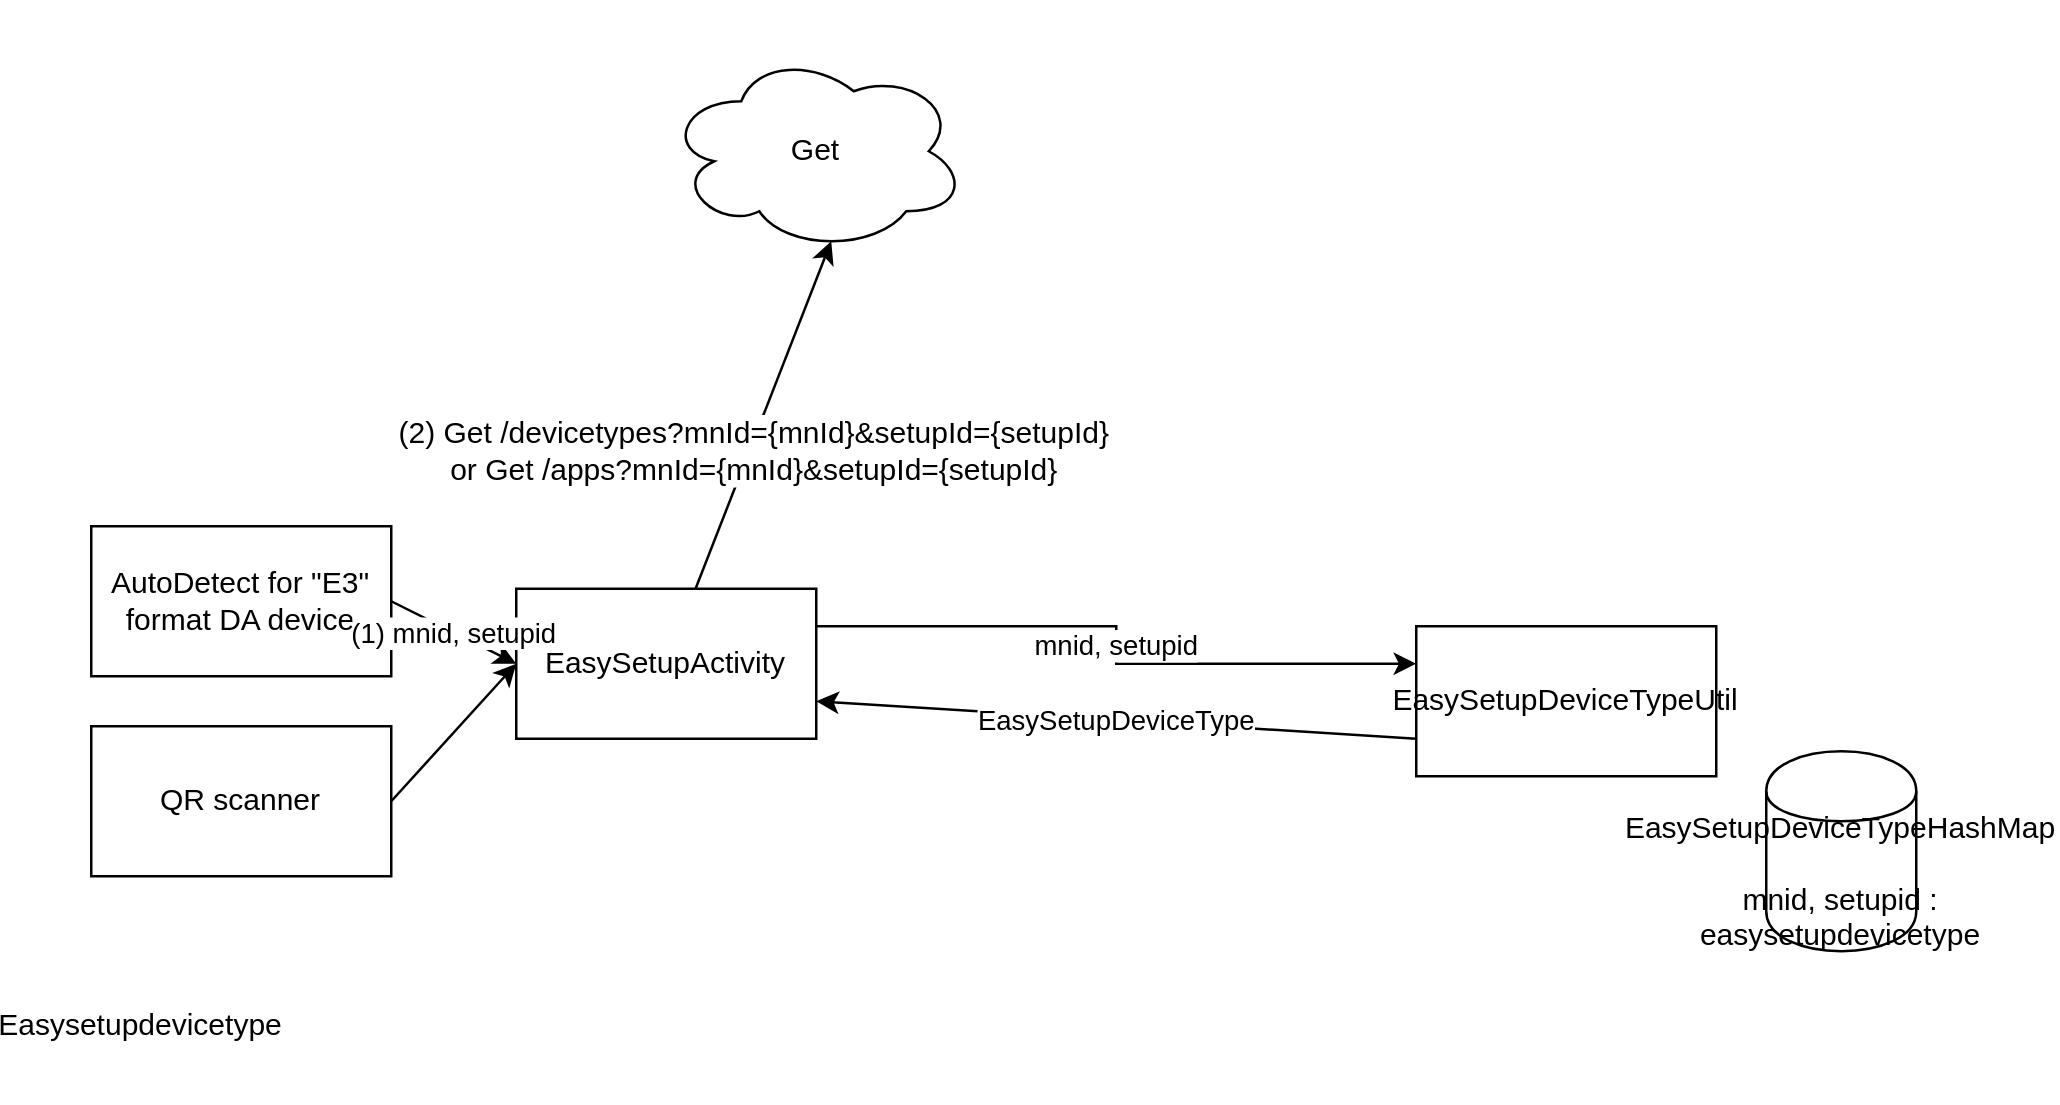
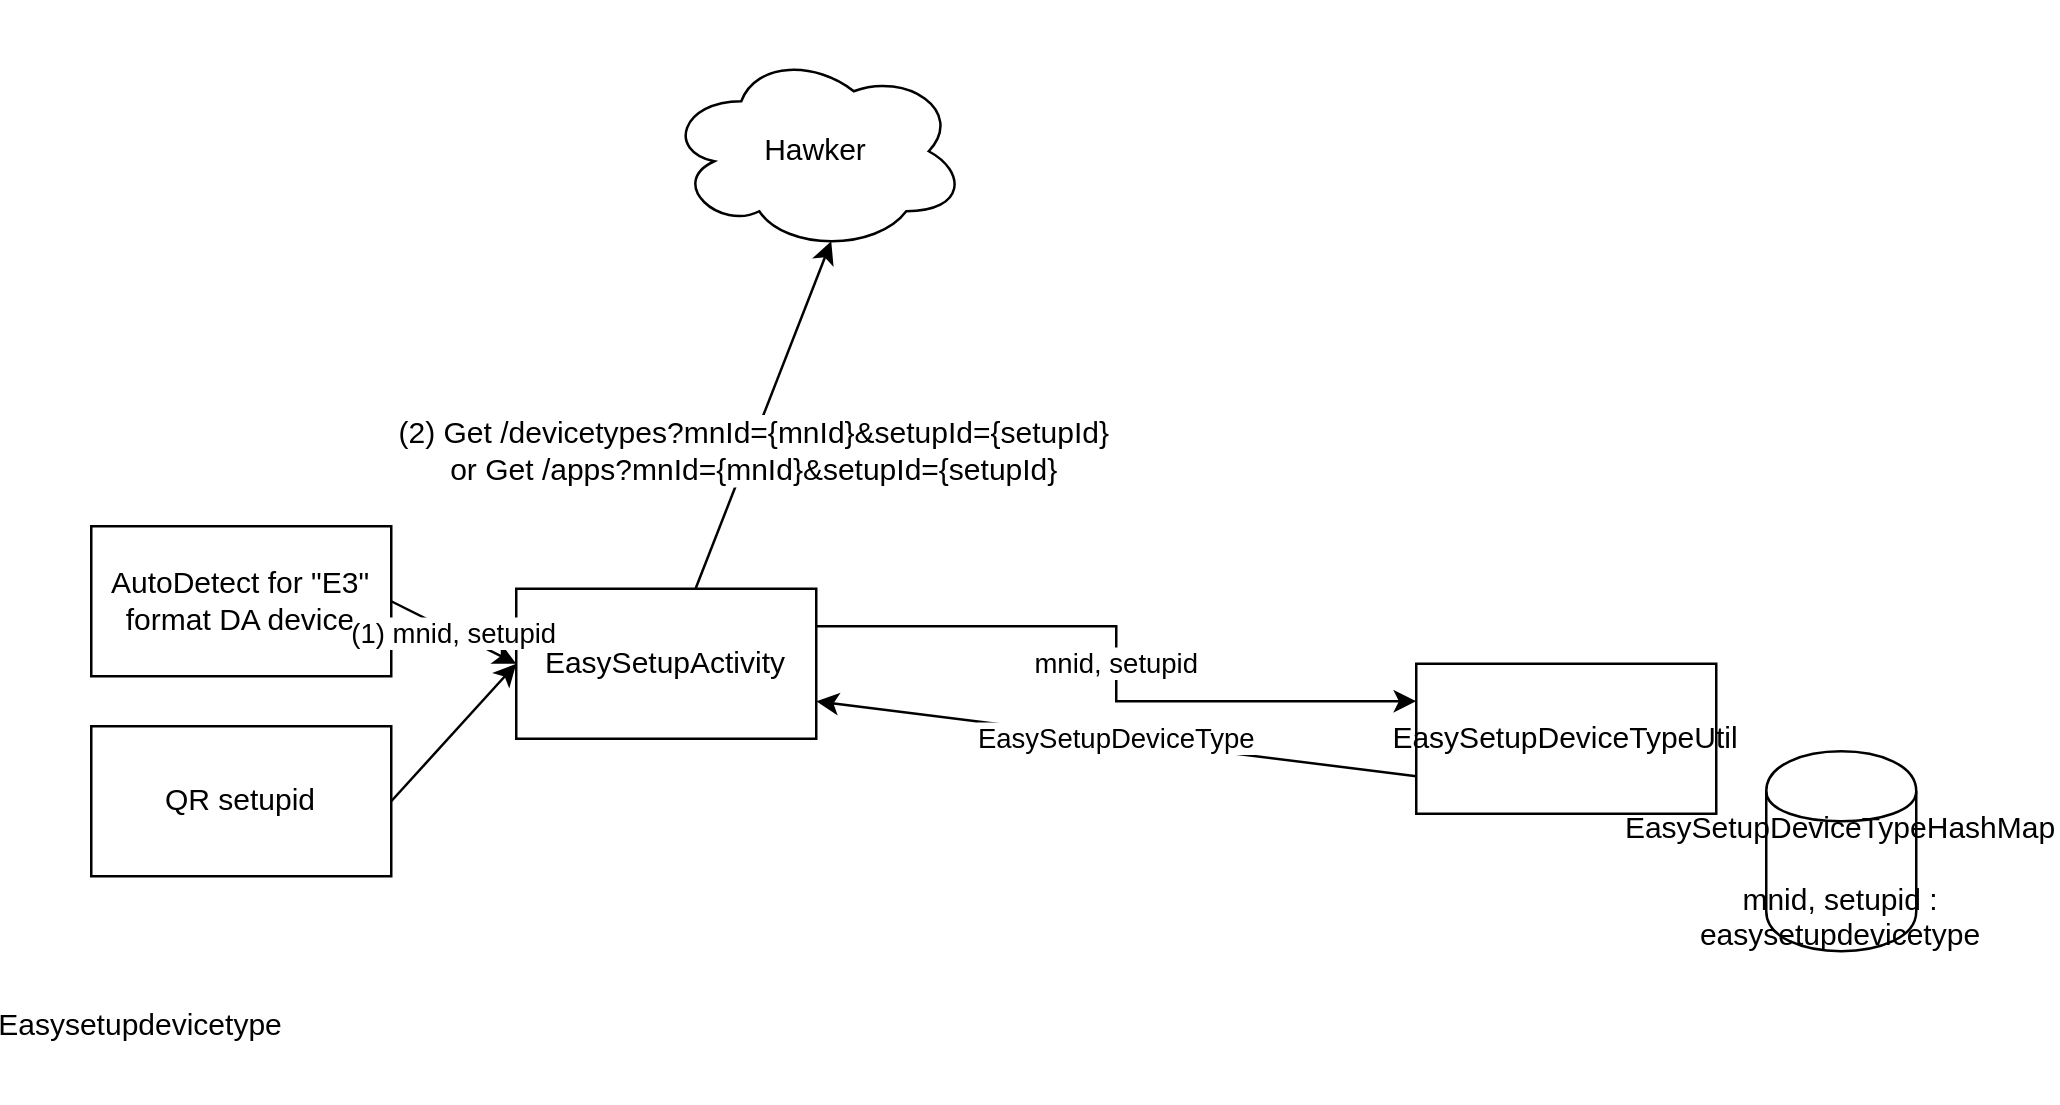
  <mxCell id="0" />
  <mxCell id="1" parent="0" />
  <mxCell id="2" value="AutoDetect for &quot;E3&quot; format DA device" style="rounded=0;whiteSpace=wrap;html=1;" vertex="1" parent="1"><mxGeometry x="20" y="210" width="120" height="60" as="geometry" /></mxCell>
- <mxCell id="3" value="QR scanner" style="rounded=0;whiteSpace=wrap;html=1;" vertex="1" parent="1"><mxGeometry x="20" y="290" width="120" height="60" as="geometry" /></mxCell>
+ <mxCell id="3" value="QR setupid" style="rounded=0;whiteSpace=wrap;html=1;" vertex="1" parent="1"><mxGeometry x="20" y="290" width="120" height="60" as="geometry" /></mxCell>
  <mxCell id="4" value="mnid, setupid" style="edgeStyle=orthogonalEdgeStyle;rounded=0;orthogonalLoop=1;jettySize=auto;html=1;exitX=1;exitY=0.25;exitDx=0;exitDy=0;entryX=0;entryY=0.25;entryDx=0;entryDy=0;" edge="1" parent="1" source="5" target="11"><mxGeometry relative="1" as="geometry" /></mxCell>
  <mxCell id="5" value="EasySetupActivity" style="rounded=0;whiteSpace=wrap;html=1;" vertex="1" parent="1"><mxGeometry x="190" y="235" width="120" height="60" as="geometry" /></mxCell>
  <mxCell id="6" value="" style="endArrow=classic;html=1;entryX=0;entryY=0.5;entryDx=0;entryDy=0;exitX=1;exitY=0.5;exitDx=0;exitDy=0;" edge="1" parent="1" source="3" target="5"><mxGeometry width="50" height="50" relative="1" as="geometry"><mxPoint x="20" y="420" as="sourcePoint" /><mxPoint x="70" y="370" as="targetPoint" /></mxGeometry></mxCell>
  <mxCell id="7" value="(1) mnid, setupid" style="endArrow=classic;html=1;exitX=1;exitY=0.5;exitDx=0;exitDy=0;entryX=0;entryY=0.5;entryDx=0;entryDy=0;" edge="1" parent="1" source="2" target="5"><mxGeometry width="50" height="50" relative="1" as="geometry"><mxPoint x="20" y="420" as="sourcePoint" /><mxPoint x="70" y="370" as="targetPoint" /></mxGeometry></mxCell>
- <mxCell id="8" value="Get" style="ellipse;shape=cloud;whiteSpace=wrap;html=1;" vertex="1" parent="1"><mxGeometry x="250" y="20" width="120" height="80" as="geometry" /></mxCell>
+ <mxCell id="8" value="Hawker" style="ellipse;shape=cloud;whiteSpace=wrap;html=1;" vertex="1" parent="1"><mxGeometry x="250" y="20" width="120" height="80" as="geometry" /></mxCell>
  <mxCell id="9" value="" style="endArrow=classic;html=1;entryX=0.55;entryY=0.95;entryDx=0;entryDy=0;entryPerimeter=0;" edge="1" parent="1" source="5" target="8"><mxGeometry width="50" height="50" relative="1" as="geometry"><mxPoint x="20" y="420" as="sourcePoint" /><mxPoint x="70" y="370" as="targetPoint" /></mxGeometry></mxCell>
  <mxCell id="10" value="(2)&amp;nbsp;&lt;span lang=&quot;EN-US&quot;&gt;Get /devicetypes?mnId={mnId}&amp;amp;setupId={setupId}&lt;br&gt;or&amp;nbsp;&lt;span lang=&quot;EN-US&quot;&gt;Get /apps?mnId={mnId}&amp;amp;setupId={setupId}&lt;/span&gt;&lt;br&gt;&lt;/span&gt;" style="text;html=1;resizable=0;points=[];align=center;verticalAlign=middle;labelBackgroundColor=#ffffff;" vertex="1" connectable="0" parent="9"><mxGeometry x="-0.195" y="-1" relative="1" as="geometry"><mxPoint as="offset" /></mxGeometry></mxCell>
- <mxCell id="11" value="EasySetupDeviceTypeUtil" style="rounded=0;whiteSpace=wrap;html=1;" vertex="1" parent="1"><mxGeometry x="550" y="250" width="120" height="60" as="geometry" /></mxCell>
+ <mxCell id="11" value="EasySetupDeviceTypeUtil" style="rounded=0;whiteSpace=wrap;html=1;" vertex="1" parent="1"><mxGeometry x="550" y="265" width="120" height="60" as="geometry" /></mxCell>
  <mxCell id="12" value="EasySetupDeviceType&lt;br&gt;" style="endArrow=classic;html=1;exitX=0;exitY=0.75;exitDx=0;exitDy=0;entryX=1;entryY=0.75;entryDx=0;entryDy=0;" edge="1" parent="1" source="11" target="5"><mxGeometry width="50" height="50" relative="1" as="geometry"><mxPoint x="10" y="500" as="sourcePoint" /><mxPoint x="60" y="450" as="targetPoint" /></mxGeometry></mxCell>
  <mxCell id="13" value="EasySetupDeviceTypeHashMap&lt;br&gt;&lt;br&gt;mnid, setupid : easysetupdevicetype&lt;br&gt;" style="shape=cylinder;whiteSpace=wrap;html=1;boundedLbl=1;backgroundOutline=1;" vertex="1" parent="1"><mxGeometry x="690" y="300" width="60" height="80" as="geometry" /></mxCell>
  <mxCell id="14" value="Easysetupdevicetype" style="text;html=1;strokeColor=none;fillColor=none;align=center;verticalAlign=middle;whiteSpace=wrap;rounded=0;" vertex="1" parent="1"><mxGeometry x="20" y="400" width="40" height="20" as="geometry" /></mxCell>
